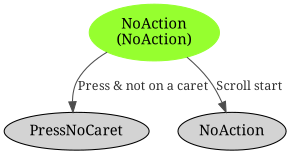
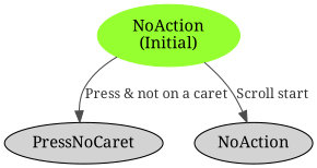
  digraph {
    fontname="Noto Serif"
    node [fontname="Noto Serif" style=filled]
    edge [color=gray30 fontcolor=gray20 fontname="Noto Serif" fontsize=12]
-   n1 [color="#96FF2F" label="NoAction\n(NoAction)"]
+   n1 [color="#96FF2F" label="NoAction\n(Initial)"]
    PressNoCaret
    n3 [label=NoAction]
    n1 -> PressNoCaret [label="Press & not on a caret"]
    n1 -> n3 [label="Scroll start"]
  }
